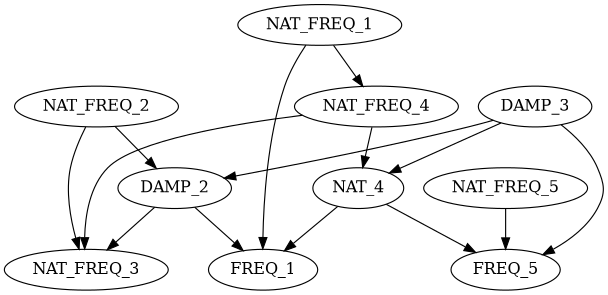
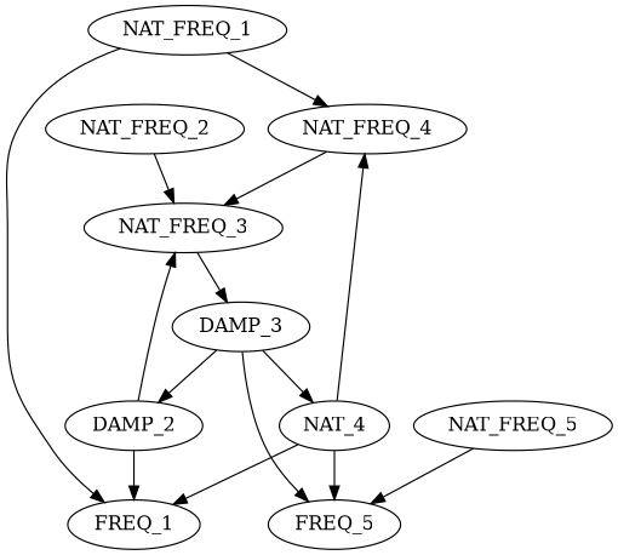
  strict digraph {
    NAT_FREQ_1
    NAT_FREQ_4
    n3 [label=FREQ_1]
    NAT_FREQ_3
    DAMP_3
    n6 [label=NAT_4]
    DAMP_2
    n8 [label=FREQ_5]
    NAT_FREQ_2
    NAT_FREQ_5
    NAT_FREQ_1 -> NAT_FREQ_4
    NAT_FREQ_1 -> n3
    NAT_FREQ_4 -> NAT_FREQ_3
-   NAT_FREQ_4 -> n6
+   n6 -> NAT_FREQ_4
+   NAT_FREQ_3 -> DAMP_3
    DAMP_3 -> n6
    DAMP_3 -> DAMP_2
    DAMP_3 -> n8
    n6 -> n3
    n6 -> n8
    DAMP_2 -> n3
    DAMP_2 -> NAT_FREQ_3
    NAT_FREQ_2 -> NAT_FREQ_3
-   NAT_FREQ_2 -> DAMP_2
    NAT_FREQ_5 -> n8
  }
